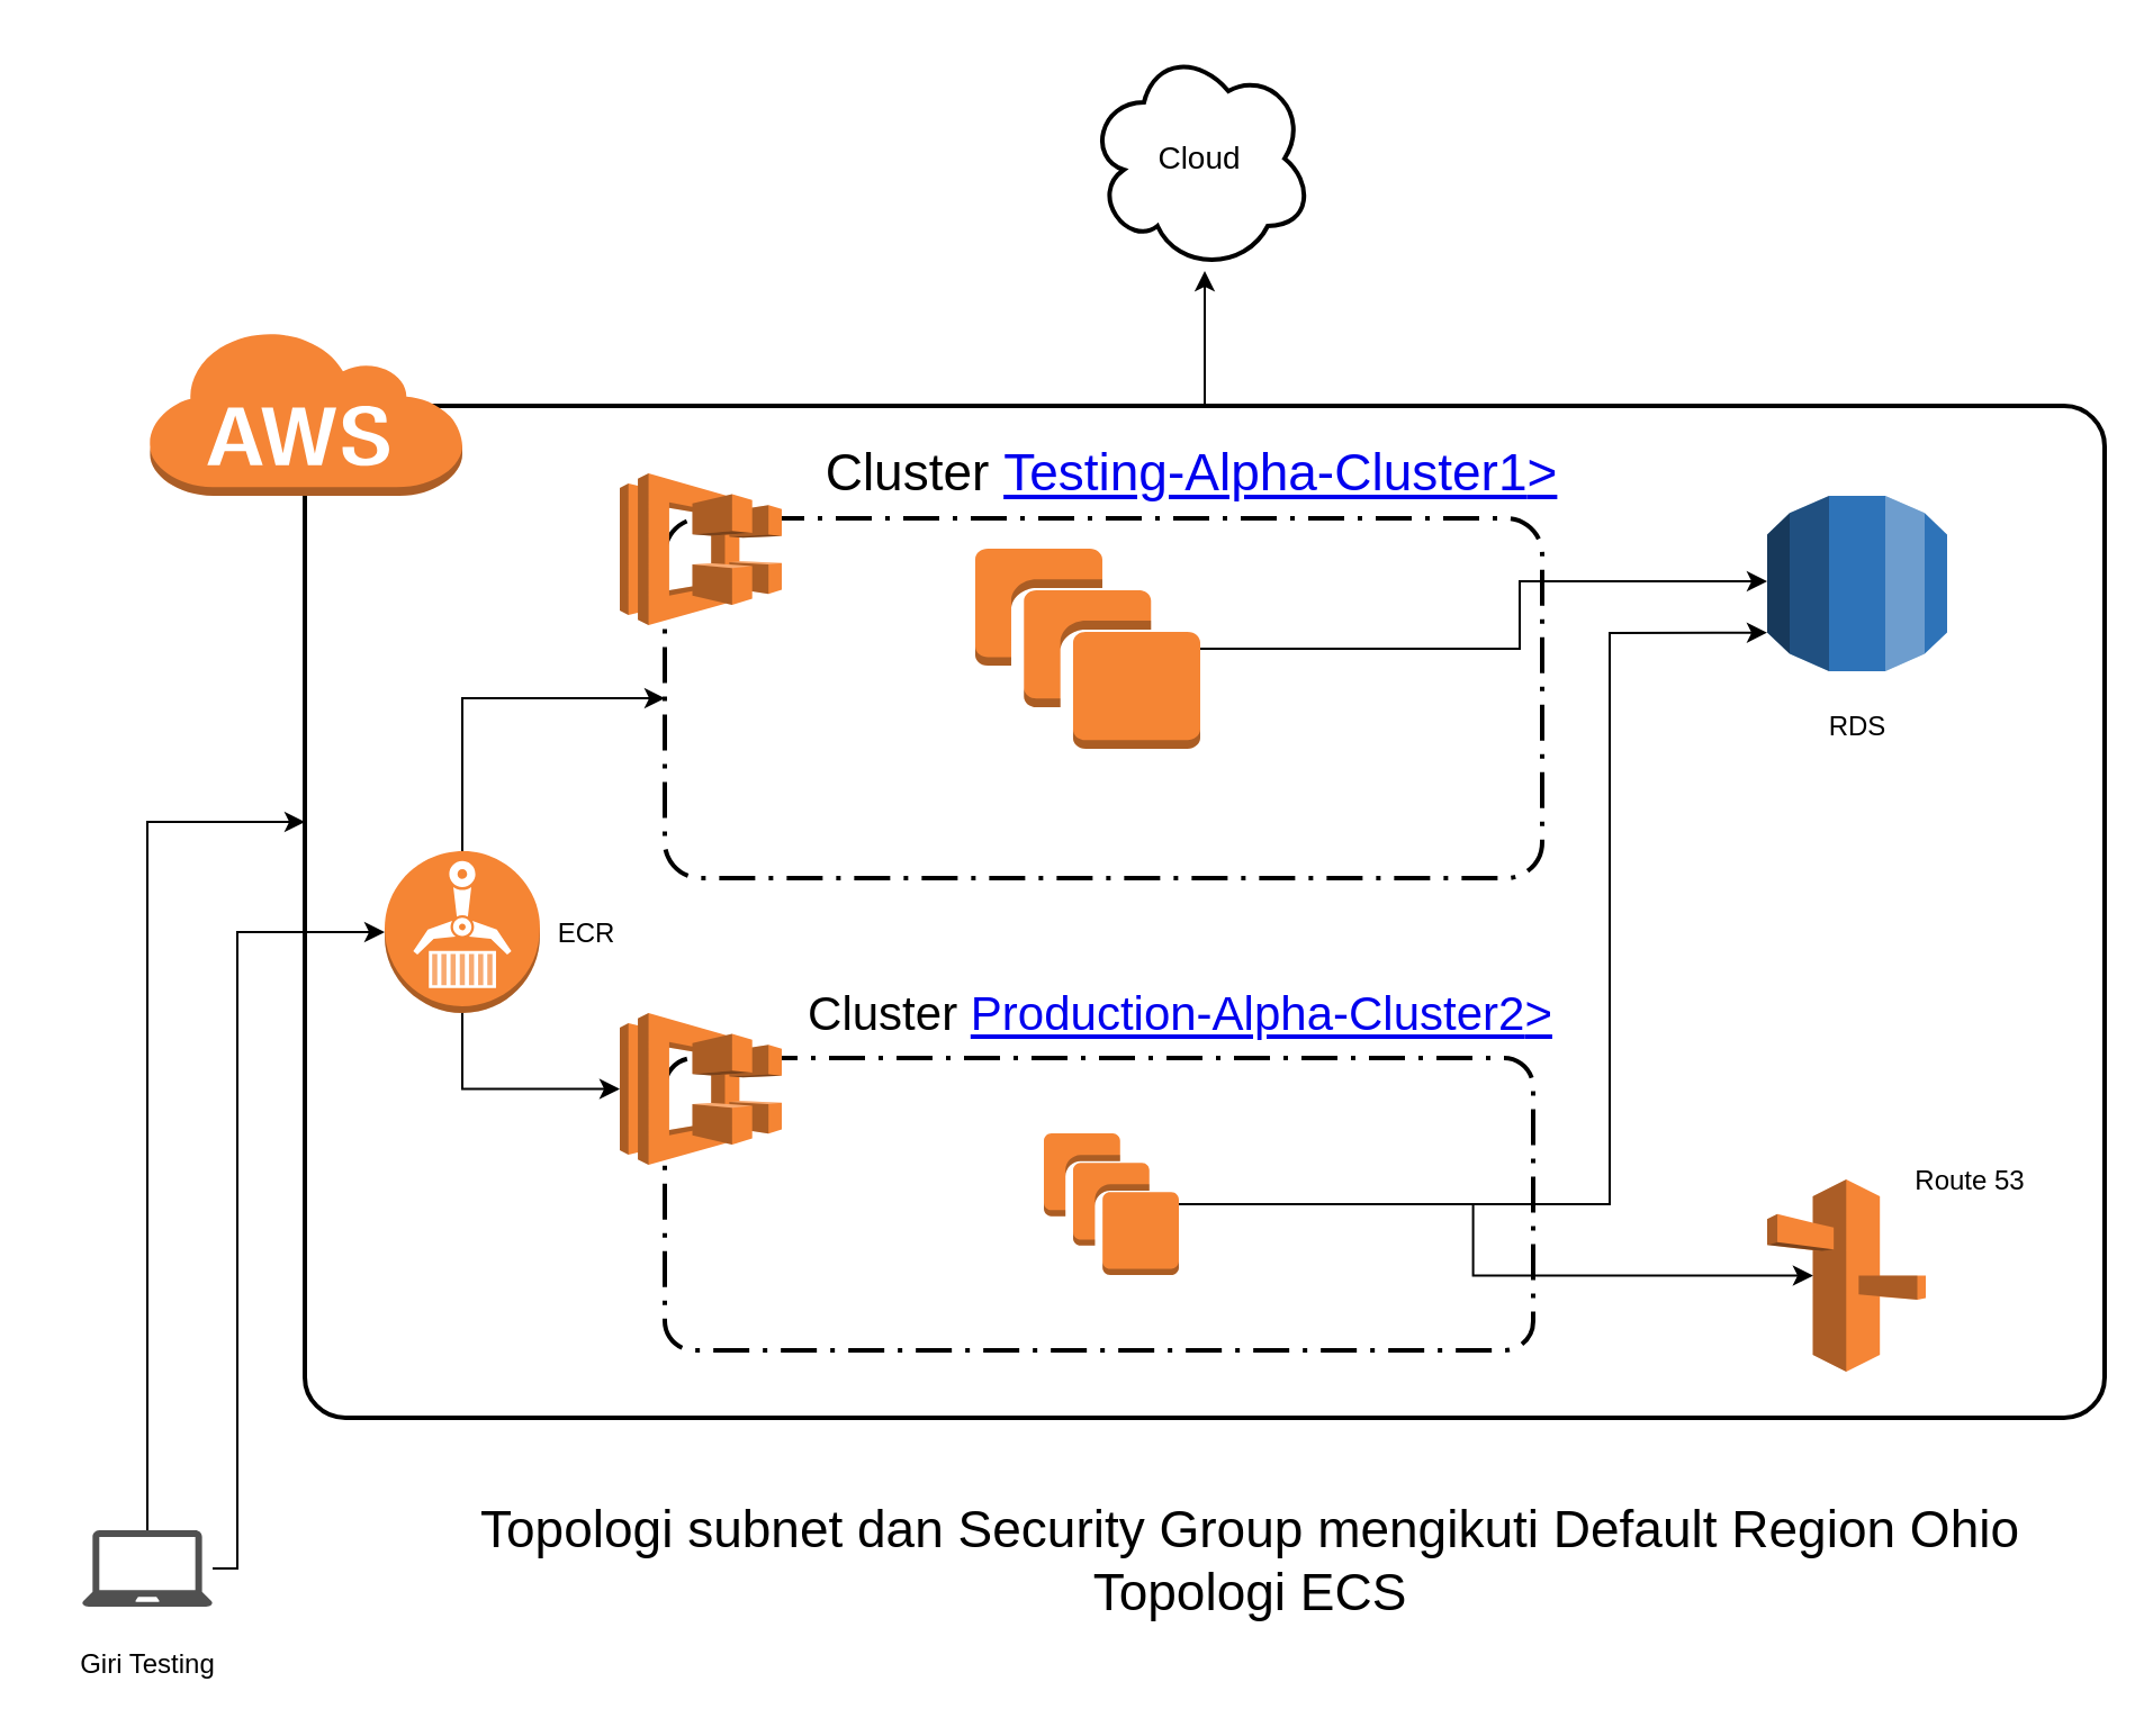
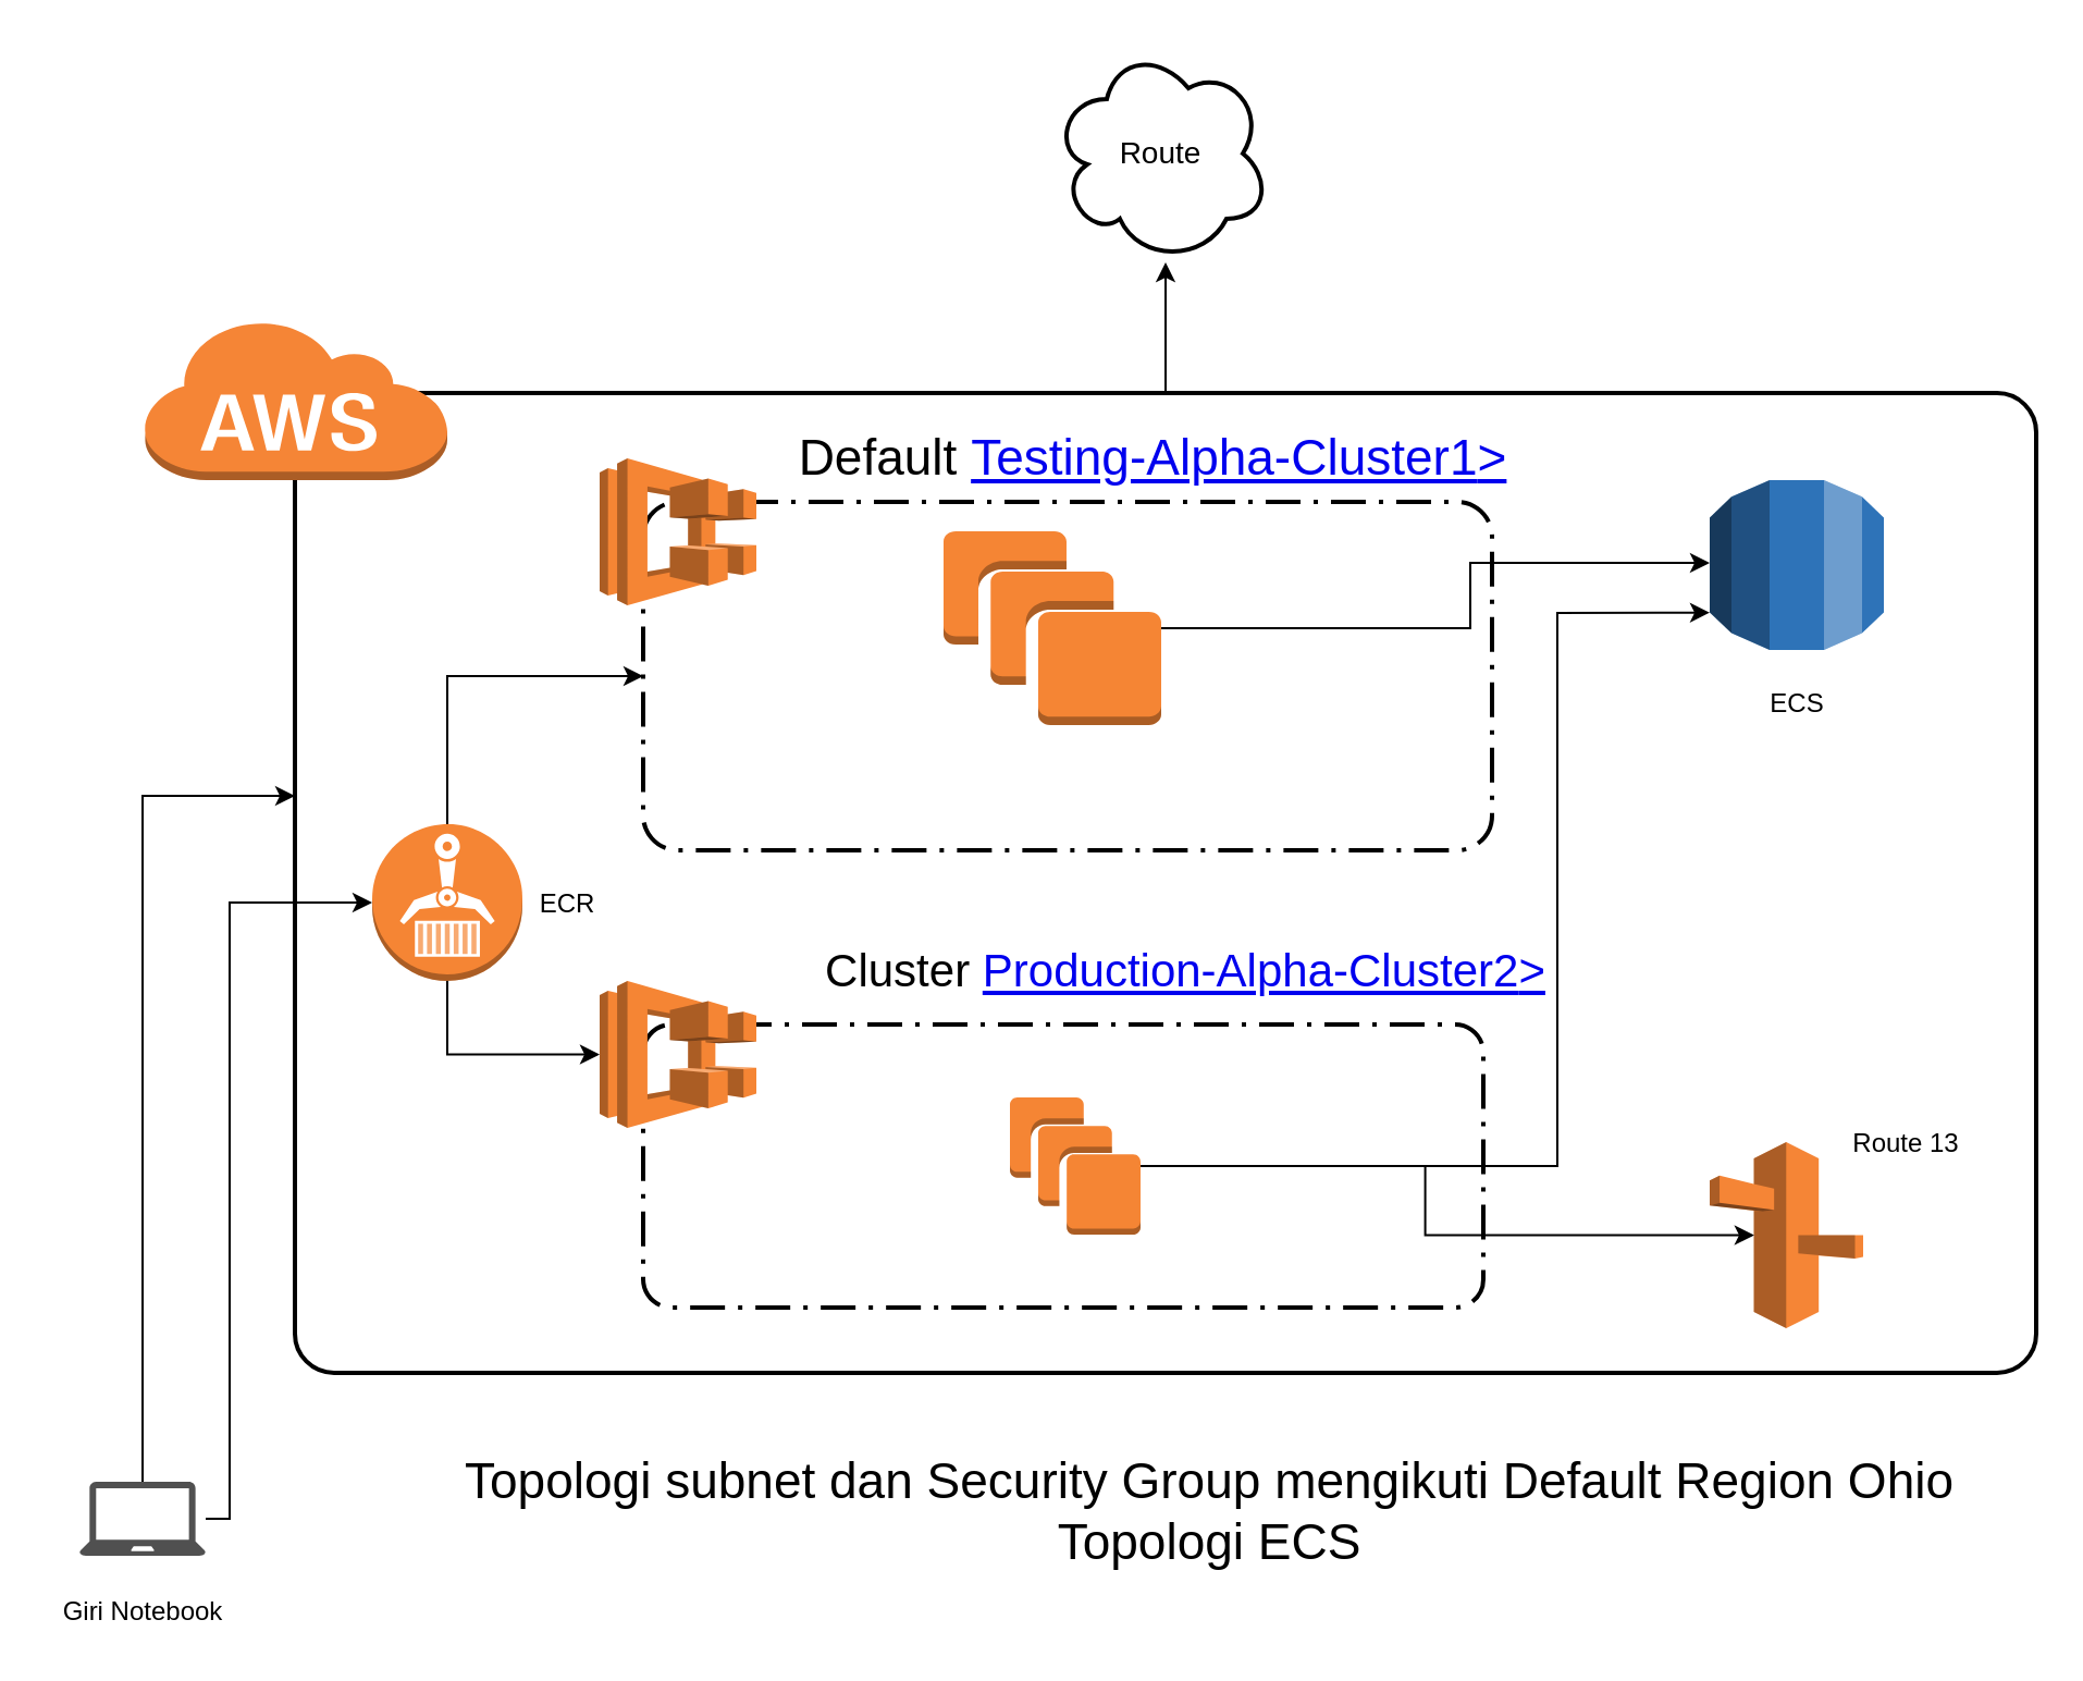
  <mxCell id="0" />
  <mxCell id="1" parent="0" />
  <mxCell id="2" style="edgeStyle=none;rounded=0;orthogonalLoop=1;jettySize=auto;html=1;" parent="1" source="3" edge="1"><mxGeometry relative="1" as="geometry"><mxPoint x="535" y="120" as="targetPoint" /></mxGeometry></mxCell>
  <mxCell id="3" value="" style="rounded=1;arcSize=4;dashed=0;strokeColor=#000000;fillColor=none;gradientColor=none;strokeWidth=2;shadow=0;comic=0;fontFamily=Verdana;fontSize=12;fontColor=#000000;html=1;" parent="1" vertex="1"><mxGeometry x="135" y="180" width="800" height="450" as="geometry" /></mxCell>
  <mxCell id="4" value="" style="rounded=1;arcSize=10;dashed=1;strokeColor=#000000;fillColor=none;gradientColor=none;dashPattern=8 3 1 3;strokeWidth=2;shadow=0;comic=0;fontFamily=Verdana;fontSize=12;fontColor=#000000;html=1;" parent="1" vertex="1"><mxGeometry x="295" y="230" width="390" height="160" as="geometry" /></mxCell>
  <mxCell id="5" value="" style="dashed=0;html=1;shape=mxgraph.aws3.cloud;fillColor=#F58536;gradientColor=none;dashed=0;rounded=1;shadow=0;comic=0;strokeColor=#E6E6E6;strokeWidth=6;fontFamily=Verdana;fontSize=12;fontColor=#000000;" parent="1" vertex="1"><mxGeometry x="65" y="146" width="140" height="74" as="geometry" /></mxCell>
  <mxCell id="6" value="" style="dashed=0;html=1;shape=mxgraph.aws3.route_53;fillColor=#F58536;gradientColor=none;rounded=1;shadow=0;comic=0;strokeColor=#E6E6E6;strokeWidth=6;fontFamily=Verdana;fontSize=12;fontColor=#000000;" parent="1" vertex="1"><mxGeometry x="785" y="524" width="70.5" height="85.5" as="geometry" /></mxCell>
  <mxCell id="7" style="edgeStyle=orthogonalEdgeStyle;rounded=0;html=1;labelBackgroundColor=none;strokeWidth=1;fontFamily=Verdana;fontSize=12;" parent="1" source="8" target="9" edge="1"><mxGeometry relative="1" as="geometry"><Array as="points"><mxPoint x="675" y="288" /><mxPoint x="675" y="258" /></Array></mxGeometry></mxCell>
  <mxCell id="8" value="" style="dashed=0;html=1;shape=mxgraph.aws3.instances;fillColor=#F58534;gradientColor=none;rounded=1;shadow=0;comic=0;strokeColor=#E6E6E6;strokeWidth=6;fontFamily=Verdana;fontSize=12;fontColor=#000000;" parent="1" vertex="1"><mxGeometry x="433" y="243.5" width="100" height="89" as="geometry" /></mxCell>
  <mxCell id="9" value="" style="dashed=0;html=1;shape=mxgraph.aws3.rds;fillColor=#2E73B8;gradientColor=none;rounded=1;shadow=0;comic=0;strokeColor=#E6E6E6;strokeWidth=6;fontFamily=Verdana;fontSize=12;fontColor=#000000;" parent="1" vertex="1"><mxGeometry x="785" y="220" width="80" height="78" as="geometry" /></mxCell>
  <mxCell id="10" value="" style="rounded=1;arcSize=10;dashed=1;strokeColor=#000000;fillColor=none;gradientColor=none;dashPattern=8 3 1 3;strokeWidth=2;shadow=0;comic=0;fontFamily=Verdana;fontSize=12;fontColor=#000000;html=1;" parent="1" vertex="1"><mxGeometry x="295" y="470" width="386" height="130" as="geometry" /></mxCell>
  <mxCell id="11" style="edgeStyle=orthogonalEdgeStyle;rounded=0;orthogonalLoop=1;jettySize=auto;html=1;entryX=0.29;entryY=0.5;entryDx=0;entryDy=0;entryPerimeter=0;" parent="1" source="13" target="6" edge="1"><mxGeometry relative="1" as="geometry" /></mxCell>
  <mxCell id="12" style="edgeStyle=none;rounded=0;orthogonalLoop=1;jettySize=auto;html=1;entryX=0;entryY=0.78;entryDx=0;entryDy=0;entryPerimeter=0;" parent="1" source="13" target="9" edge="1"><mxGeometry relative="1" as="geometry"><Array as="points"><mxPoint x="715" y="535" /><mxPoint x="715" y="281" /></Array></mxGeometry></mxCell>
  <mxCell id="13" value="" style="dashed=0;html=1;shape=mxgraph.aws3.instances;fillColor=#F58534;gradientColor=none;rounded=1;shadow=0;comic=0;strokeColor=#E6E6E6;strokeWidth=6;fontFamily=Verdana;fontSize=12;fontColor=#000000;" parent="1" vertex="1"><mxGeometry x="463.5" y="503.5" width="60" height="63" as="geometry" /></mxCell>
  <mxCell id="14" value="" style="outlineConnect=0;dashed=0;verticalLabelPosition=bottom;verticalAlign=top;align=center;html=1;shape=mxgraph.aws3.ecs;fillColor=#F58534;gradientColor=none;" parent="1" vertex="1"><mxGeometry x="275" y="450" width="72" height="67.5" as="geometry" /></mxCell>
  <mxCell id="15" value="" style="outlineConnect=0;dashed=0;verticalLabelPosition=bottom;verticalAlign=top;align=center;html=1;shape=mxgraph.aws3.ecs;fillColor=#F58534;gradientColor=none;" parent="1" vertex="1"><mxGeometry x="275" y="210" width="72" height="67.5" as="geometry" /></mxCell>
- <mxCell id="16" value="&lt;font style=&quot;font-size: 23px&quot;&gt;Cluster&amp;nbsp;&lt;a title=&quot;Testing-Alpha-Cluster1&quot; href=&quot;https://us-east-2.console.aws.amazon.com/ecs/home?region=us-east-2#/clusters/Testing-Alpha-Cluster1&quot;&gt;Testing-Alpha-Cluster1&lt;span&gt;&amp;gt;&lt;/span&gt;&lt;/a&gt;&lt;/font&gt;" style="text;html=1;resizable=0;autosize=1;align=center;verticalAlign=middle;points=[];fillColor=none;strokeColor=none;rounded=0;" parent="1" vertex="1"><mxGeometry x="358.5" y="200" width="340" height="20" as="geometry" /></mxCell>
- <mxCell id="17" value="&lt;font style=&quot;font-size: 21px&quot;&gt;Cluster&amp;nbsp;&lt;a title=&quot;Production-Alpha-Cluster2&quot; href=&quot;https://us-east-2.console.aws.amazon.com/ecs/home?region=us-east-2#/clusters/Production-Alpha-Cluster2&quot;&gt;Production-Alpha-Cluster2&lt;span&gt;&amp;gt;&lt;/span&gt;&lt;/a&gt;&lt;/font&gt;" style="text;html=1;resizable=0;autosize=1;align=center;verticalAlign=middle;points=[];fillColor=none;strokeColor=none;rounded=0;" parent="1" vertex="1"><mxGeometry x="348.5" y="440" width="350" height="20" as="geometry" /></mxCell>
+ <mxCell id="16" value="&lt;font style=&quot;font-size: 23px&quot;&gt;Default&amp;nbsp;&lt;a title=&quot;Testing-Alpha-Cluster1&quot; href=&quot;https://us-east-2.console.aws.amazon.com/ecs/home?region=us-east-2#/clusters/Testing-Alpha-Cluster1&quot;&gt;Testing-Alpha-Cluster1&lt;span&gt;&amp;gt;&lt;/span&gt;&lt;/a&gt;&lt;/font&gt;" style="text;html=1;resizable=0;autosize=1;align=center;verticalAlign=middle;points=[];fillColor=none;strokeColor=none;rounded=0;" parent="1" vertex="1"><mxGeometry x="358.5" y="200" width="340" height="20" as="geometry" /></mxCell>
+ <mxCell id="17" value="&lt;font style=&quot;font-size: 21px&quot;&gt;Cluster&amp;nbsp;&lt;a title=&quot;Production-Alpha-Cluster2&quot; href=&quot;https://us-east-2.console.aws.amazon.com/ecs/home?region=us-east-2#/clusters/Production-Alpha-Cluster2&quot;&gt;Production-Alpha-Cluster2&lt;span&gt;&amp;gt;&lt;/span&gt;&lt;/a&gt;&lt;/font&gt;" style="text;html=1;resizable=0;autosize=1;align=center;verticalAlign=middle;points=[];fillColor=none;strokeColor=none;rounded=0;" parent="1" vertex="1"><mxGeometry x="368.5" y="435" width="350" height="20" as="geometry" /></mxCell>
  <mxCell id="18" style="edgeStyle=orthogonalEdgeStyle;rounded=0;orthogonalLoop=1;jettySize=auto;html=1;" parent="1" source="20" target="3" edge="1"><mxGeometry relative="1" as="geometry"><Array as="points"><mxPoint x="65" y="365" /></Array></mxGeometry></mxCell>
  <mxCell id="19" style="edgeStyle=none;rounded=0;orthogonalLoop=1;jettySize=auto;html=1;entryX=0;entryY=0.5;entryDx=0;entryDy=0;entryPerimeter=0;" parent="1" source="20" target="27" edge="1"><mxGeometry relative="1" as="geometry"><Array as="points"><mxPoint x="105" y="697" /><mxPoint x="105" y="414" /></Array></mxGeometry></mxCell>
  <mxCell id="20" value="" style="shadow=0;dashed=0;html=1;strokeColor=none;fillColor=#505050;labelPosition=center;verticalLabelPosition=bottom;verticalAlign=top;outlineConnect=0;align=center;shape=mxgraph.office.devices.laptop;" parent="1" vertex="1"><mxGeometry x="36" y="680" width="58" height="34" as="geometry" /></mxCell>
- <mxCell id="21" value="Giri Testing" style="text;html=1;resizable=0;autosize=1;align=center;verticalAlign=middle;points=[];fillColor=none;strokeColor=none;rounded=0;" parent="1" vertex="1"><mxGeometry x="20" y="730" width="90" height="20" as="geometry" /></mxCell>
+ <mxCell id="21" value="Giri Notebook" style="text;html=1;resizable=0;autosize=1;align=center;verticalAlign=middle;points=[];fillColor=none;strokeColor=none;rounded=0;" parent="1" vertex="1"><mxGeometry x="20" y="730" width="90" height="20" as="geometry" /></mxCell>
  <mxCell id="22" value="&lt;font style=&quot;font-size: 23px&quot;&gt;&lt;font style=&quot;font-size: 23px&quot;&gt;Topologi subnet dan Security Group mengikuti Default Region Ohio&lt;br&gt;&lt;/font&gt;Topologi ECS&lt;/font&gt;&lt;br&gt;" style="text;html=1;resizable=0;autosize=1;align=center;verticalAlign=middle;points=[];fillColor=none;strokeColor=none;rounded=0;" parent="1" vertex="1"><mxGeometry x="205" y="674" width="700" height="40" as="geometry" /></mxCell>
- <mxCell id="23" value="Cloud" style="ellipse;shape=cloud;strokeWidth=2;fontSize=14;whiteSpace=wrap;html=1;align=center;" parent="1" vertex="1"><mxGeometry x="483" y="20" width="100" height="100" as="geometry" /></mxCell>
- <mxCell id="24" value="Route 53" style="text;html=1;resizable=0;autosize=1;align=center;verticalAlign=middle;points=[];fillColor=none;strokeColor=none;rounded=0;" parent="1" vertex="1"><mxGeometry x="845" y="515" width="60" height="20" as="geometry" /></mxCell>
- <mxCell id="25" value="RDS" style="text;html=1;resizable=0;autosize=1;align=center;verticalAlign=middle;points=[];fillColor=none;strokeColor=none;rounded=0;" parent="1" vertex="1"><mxGeometry x="805" y="312.5" width="40" height="20" as="geometry" /></mxCell>
+ <mxCell id="23" value="Route" style="ellipse;shape=cloud;strokeWidth=2;fontSize=14;whiteSpace=wrap;html=1;align=center;" parent="1" vertex="1"><mxGeometry x="483" y="20" width="100" height="100" as="geometry" /></mxCell>
+ <mxCell id="24" value="Route 13" style="text;html=1;resizable=0;autosize=1;align=center;verticalAlign=middle;points=[];fillColor=none;strokeColor=none;rounded=0;" parent="1" vertex="1"><mxGeometry x="845" y="515" width="60" height="20" as="geometry" /></mxCell>
+ <mxCell id="25" value="ECS" style="text;html=1;resizable=0;autosize=1;align=center;verticalAlign=middle;points=[];fillColor=none;strokeColor=none;rounded=0;" parent="1" vertex="1"><mxGeometry x="805" y="312.5" width="40" height="20" as="geometry" /></mxCell>
  <mxCell id="26" style="edgeStyle=none;rounded=0;orthogonalLoop=1;jettySize=auto;html=1;entryX=0;entryY=0.5;entryDx=0;entryDy=0;" parent="1" source="27" target="4" edge="1"><mxGeometry relative="1" as="geometry"><Array as="points"><mxPoint x="205" y="310" /></Array></mxGeometry></mxCell>
  <mxCell id="27" value="" style="outlineConnect=0;dashed=0;verticalLabelPosition=bottom;verticalAlign=top;align=center;html=1;shape=mxgraph.aws3.ecr;fillColor=#F58534;gradientColor=none;" parent="1" vertex="1"><mxGeometry x="170.5" y="378" width="69" height="72" as="geometry" /></mxCell>
  <mxCell id="28" style="edgeStyle=orthogonalEdgeStyle;rounded=0;orthogonalLoop=1;jettySize=auto;html=1;entryX=0;entryY=0.5;entryDx=0;entryDy=0;entryPerimeter=0;exitX=0.5;exitY=1;exitDx=0;exitDy=0;exitPerimeter=0;" edge="1" parent="1" source="27" target="14"><mxGeometry relative="1" as="geometry" /></mxCell>
  <mxCell id="29" value="ECR" style="text;html=1;resizable=0;autosize=1;align=center;verticalAlign=middle;points=[];fillColor=none;strokeColor=none;rounded=0;" parent="1" vertex="1"><mxGeometry x="239.5" y="405" width="40" height="20" as="geometry" /></mxCell>
